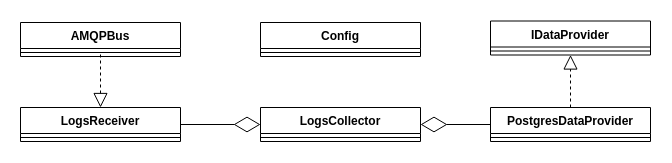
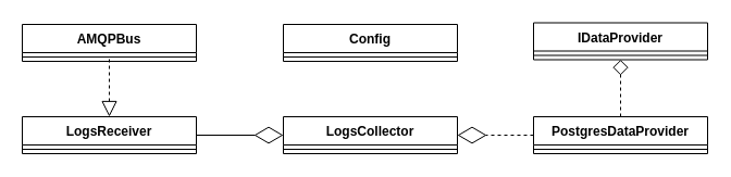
  <mxCell id="0" />
  <mxCell id="1" parent="0" />
  <mxCell id="2" value="LogsReceiver" style="swimlane;fontStyle=1;align=center;verticalAlign=top;childLayout=stackLayout;horizontal=1;startSize=26;horizontalStack=0;resizeParent=1;resizeParentMax=0;resizeLast=0;collapsible=1;marginBottom=0;whiteSpace=wrap;html=1;" parent="1" vertex="1"><mxGeometry x="20" y="107" width="160" height="34" as="geometry" /></mxCell>
  <mxCell id="3" value="" style="line;strokeWidth=1;fillColor=none;align=left;verticalAlign=middle;spacingTop=-1;spacingLeft=3;spacingRight=3;rotatable=0;labelPosition=right;points=[];portConstraint=eastwest;strokeColor=inherit;" parent="2" vertex="1"><mxGeometry y="26" width="160" height="8" as="geometry" /></mxCell>
  <mxCell id="4" value="IDataProvider" style="swimlane;fontStyle=1;align=center;verticalAlign=top;childLayout=stackLayout;horizontal=1;startSize=26;horizontalStack=0;resizeParent=1;resizeParentMax=0;resizeLast=0;collapsible=1;marginBottom=0;whiteSpace=wrap;html=1;" parent="1" vertex="1"><mxGeometry x="490" y="20.5" width="160" height="34" as="geometry" /></mxCell>
  <mxCell id="5" value="" style="line;strokeWidth=1;fillColor=none;align=left;verticalAlign=middle;spacingTop=-1;spacingLeft=3;spacingRight=3;rotatable=0;labelPosition=right;points=[];portConstraint=eastwest;strokeColor=inherit;" parent="4" vertex="1"><mxGeometry y="26" width="160" height="8" as="geometry" /></mxCell>
  <mxCell id="6" value="PostgresDataProvider" style="swimlane;fontStyle=1;align=center;verticalAlign=top;childLayout=stackLayout;horizontal=1;startSize=26;horizontalStack=0;resizeParent=1;resizeParentMax=0;resizeLast=0;collapsible=1;marginBottom=0;whiteSpace=wrap;html=1;" parent="1" vertex="1"><mxGeometry x="490" y="107" width="160" height="34" as="geometry" /></mxCell>
  <mxCell id="7" value="" style="line;strokeWidth=1;fillColor=none;align=left;verticalAlign=middle;spacingTop=-1;spacingLeft=3;spacingRight=3;rotatable=0;labelPosition=right;points=[];portConstraint=eastwest;strokeColor=inherit;" parent="6" vertex="1"><mxGeometry y="26" width="160" height="8" as="geometry" /></mxCell>
  <mxCell id="8" value="LogsCollector" style="swimlane;fontStyle=1;align=center;verticalAlign=top;childLayout=stackLayout;horizontal=1;startSize=26;horizontalStack=0;resizeParent=1;resizeParentMax=0;resizeLast=0;collapsible=1;marginBottom=0;whiteSpace=wrap;html=1;" parent="1" vertex="1"><mxGeometry x="260" y="107" width="160" height="34" as="geometry" /></mxCell>
  <mxCell id="9" value="" style="line;strokeWidth=1;fillColor=none;align=left;verticalAlign=middle;spacingTop=-1;spacingLeft=3;spacingRight=3;rotatable=0;labelPosition=right;points=[];portConstraint=eastwest;strokeColor=inherit;" parent="8" vertex="1"><mxGeometry y="26" width="160" height="8" as="geometry" /></mxCell>
  <mxCell id="10" value="Config" style="swimlane;fontStyle=1;align=center;verticalAlign=top;childLayout=stackLayout;horizontal=1;startSize=26;horizontalStack=0;resizeParent=1;resizeParentMax=0;resizeLast=0;collapsible=1;marginBottom=0;whiteSpace=wrap;html=1;" parent="1" vertex="1"><mxGeometry x="260" y="22" width="160" height="34" as="geometry" /></mxCell>
  <mxCell id="11" value="" style="line;strokeWidth=1;fillColor=none;align=left;verticalAlign=middle;spacingTop=-1;spacingLeft=3;spacingRight=3;rotatable=0;labelPosition=right;points=[];portConstraint=eastwest;strokeColor=inherit;" parent="10" vertex="1"><mxGeometry y="26" width="160" height="8" as="geometry" /></mxCell>
  <mxCell id="12" value="AMQPBus" style="swimlane;fontStyle=1;align=center;verticalAlign=top;childLayout=stackLayout;horizontal=1;startSize=26;horizontalStack=0;resizeParent=1;resizeParentMax=0;resizeLast=0;collapsible=1;marginBottom=0;whiteSpace=wrap;html=1;" parent="1" vertex="1"><mxGeometry x="20" y="22" width="160" height="34" as="geometry" /></mxCell>
  <mxCell id="13" value="" style="line;strokeWidth=1;fillColor=none;align=left;verticalAlign=middle;spacingTop=-1;spacingLeft=3;spacingRight=3;rotatable=0;labelPosition=right;points=[];portConstraint=eastwest;strokeColor=inherit;" parent="12" vertex="1"><mxGeometry y="26" width="160" height="8" as="geometry" /></mxCell>
- <mxCell id="14" value="" style="endArrow=block;dashed=1;endFill=0;endSize=12;html=1;rounded=0;entryX=0.5;entryY=1;entryDx=0;entryDy=0;exitX=0.5;exitY=0;exitDx=0;exitDy=0;" parent="1" source="6" target="4" edge="1"><mxGeometry width="160" relative="1" as="geometry"><mxPoint x="400" y="327" as="sourcePoint" /><mxPoint x="560" y="327" as="targetPoint" /></mxGeometry></mxCell>
+ <mxCell id="14" value="" style="endArrow=diamond;dashed=1;endFill=0;endSize=12;html=1;rounded=0;entryX=0.5;entryY=1;entryDx=0;entryDy=0;exitX=0.5;exitY=0;exitDx=0;exitDy=0;" parent="1" source="6" target="4" edge="1"><mxGeometry width="160" relative="1" as="geometry"><mxPoint x="400" y="327" as="sourcePoint" /><mxPoint x="560" y="327" as="targetPoint" /></mxGeometry></mxCell>
  <mxCell id="15" value="" style="endArrow=block;dashed=1;endFill=0;endSize=12;html=1;rounded=0;entryX=0.5;entryY=0;entryDx=0;entryDy=0;exitX=0.5;exitY=0.75;exitDx=0;exitDy=0;exitPerimeter=0;" parent="1" source="13" target="2" edge="1"><mxGeometry width="160" relative="1" as="geometry"><mxPoint x="-303" y="482" as="sourcePoint" /><mxPoint x="-143" y="482" as="targetPoint" /></mxGeometry></mxCell>
  <mxCell id="16" value="" style="endArrow=diamondThin;endFill=0;endSize=24;html=1;rounded=0;entryX=0;entryY=0.5;entryDx=0;entryDy=0;exitX=1;exitY=0.5;exitDx=0;exitDy=0;" edge="1" parent="1" source="2" target="8"><mxGeometry width="160" relative="1" as="geometry"><mxPoint x="250" y="312" as="sourcePoint" /><mxPoint x="410" y="312" as="targetPoint" /></mxGeometry></mxCell>
- <mxCell id="17" value="" style="endArrow=diamondThin;endFill=0;endSize=24;html=1;rounded=0;entryX=1;entryY=0.5;entryDx=0;entryDy=0;exitX=0;exitY=0.5;exitDx=0;exitDy=0;" edge="1" parent="1" source="6" target="8"><mxGeometry width="160" relative="1" as="geometry"><mxPoint x="320" y="312" as="sourcePoint" /><mxPoint x="480" y="312" as="targetPoint" /></mxGeometry></mxCell>
+ <mxCell id="17" value="" style="endArrow=diamondThin;endFill=0;endSize=24;html=1;rounded=0;entryX=1;entryY=0.5;entryDx=0;entryDy=0;exitX=0;exitY=0.5;exitDx=0;exitDy=0;dashed=1;" edge="1" parent="1" source="6" target="8"><mxGeometry width="160" relative="1" as="geometry"><mxPoint x="320" y="312" as="sourcePoint" /><mxPoint x="480" y="312" as="targetPoint" /></mxGeometry></mxCell>
